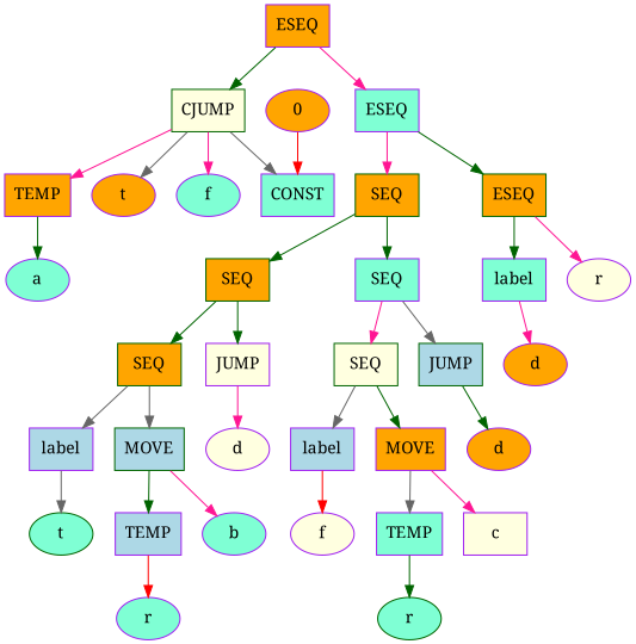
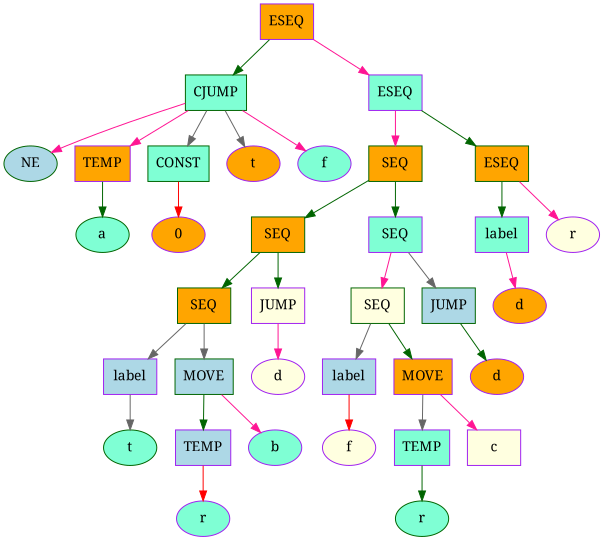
  digraph {
    fontname="Noto Serif"
    node [color=purple fillcolor=orange fontname="Noto Serif" shape=box style=filled]
    edge [color=darkgreen fontname="Noto Serif"]
    n1 [label=ESEQ]
-   n2 [color=darkgreen fillcolor=lightyellow label=CJUMP]
+   n2 [color=darkgreen fillcolor=aquamarine label=CJUMP]
    n3 [fillcolor=aquamarine label=ESEQ]
+   n4 [color=darkgreen fillcolor=lightblue label=NE shape=""]
    n5 [label=TEMP]
-   n6 [fillcolor=aquamarine label=CONST]
+   n6 [color=darkgreen fillcolor=aquamarine label=CONST]
    n7 [label=t shape=""]
    n8 [fillcolor=aquamarine label=f shape=""]
    n9 [color=darkgreen label=SEQ]
    n10 [color=darkgreen label=ESEQ]
-   a [fillcolor=aquamarine shape=""]
+   a [color=darkgreen fillcolor=aquamarine shape=""]
    n12 [label=0 shape=""]
    n13 [color=darkgreen label=SEQ]
    n14 [fillcolor=aquamarine label=SEQ]
    n15 [fillcolor=aquamarine label=label]
    n16 [fillcolor=lightyellow label=r shape=""]
    n17 [color=darkgreen label=SEQ]
    n18 [fillcolor=lightyellow label=JUMP]
    n19 [color=darkgreen fillcolor=lightyellow label=SEQ]
    n20 [color=darkgreen fillcolor=lightblue label=JUMP]
    n21 [label=d shape=""]
    n22 [fillcolor=lightblue label=label]
    n23 [color=darkgreen fillcolor=lightblue label=MOVE]
    n24 [fillcolor=lightyellow label=d shape=""]
    n25 [fillcolor=lightblue label=label]
    n26 [label=MOVE]
    n27 [label=d shape=""]
    n28 [color=darkgreen fillcolor=aquamarine label=t shape=""]
    n29 [fillcolor=lightblue label=TEMP]
    n30 [fillcolor=aquamarine label=b shape=""]
    f [fillcolor=lightyellow shape=""]
    n32 [fillcolor=aquamarine label=TEMP]
    n33 [fillcolor=lightyellow label=c]
    n34 [fillcolor=aquamarine label=r shape=""]
    n35 [color=darkgreen fillcolor=aquamarine label=r shape=""]
    n1 -> n2
    n1 -> n3 [color=deeppink]
+   n2 -> n4 [color=deeppink]
    n2 -> n5 [color=deeppink]
    n2 -> n6 [color=gray40]
    n2 -> n7 [color=gray40]
    n2 -> n8 [color=deeppink]
    n3 -> n9 [color=deeppink]
    n3 -> n10
    n5 -> a
-   n12 -> n6 [color=red]
+   n6 -> n12 [color=red]
    n9 -> n13
    n9 -> n14
    n10 -> n15
    n10 -> n16 [color=deeppink]
    n13 -> n17
    n13 -> n18
    n14 -> n19 [color=deeppink]
    n14 -> n20 [color=gray40]
    n15 -> n21 [color=deeppink]
    n17 -> n22 [color=gray40]
    n17 -> n23 [color=gray40]
    n18 -> n24 [color=deeppink]
    n19 -> n25 [color=gray40]
    n19 -> n26
    n20 -> n27
    n22 -> n28 [color=gray40]
    n23 -> n29
    n23 -> n30 [color=deeppink]
    n25 -> f [color=red]
    n26 -> n32 [color=gray40]
    n26 -> n33 [color=deeppink]
    n29 -> n34 [color=red]
    n32 -> n35
  }
